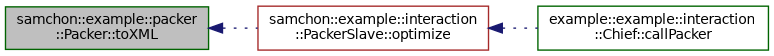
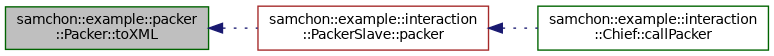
  digraph {
    rankdir=LR
    node [color=darkgreen fillcolor=white fontname=Helvetica fontsize=10 shape=record style=filled]
    edge [color=midnightblue dir=back fontname=Helvetica fontsize=10 labelfontname=Helvetica labelfontsize=10 style=dotted]
    n1 [fillcolor=grey75 fontcolor=black height=0.2 label="samchon::example::packer\l::Packer::toXML" width=0.4]
-   n2 [color=brown height=0.2 label="samchon::example::interaction\l::PackerSlave::optimize" width=0.4]
-   n3 [height=0.2 label="example::example::interaction\l::Chief::callPacker" width=0.4]
+   n2 [color=brown height=0.2 label="samchon::example::interaction\l::PackerSlave::packer" width=0.4]
+   n3 [height=0.2 label="samchon::example::interaction\l::Chief::callPacker" width=0.4]
    n1 -> n2
    n2 -> n3
  }
